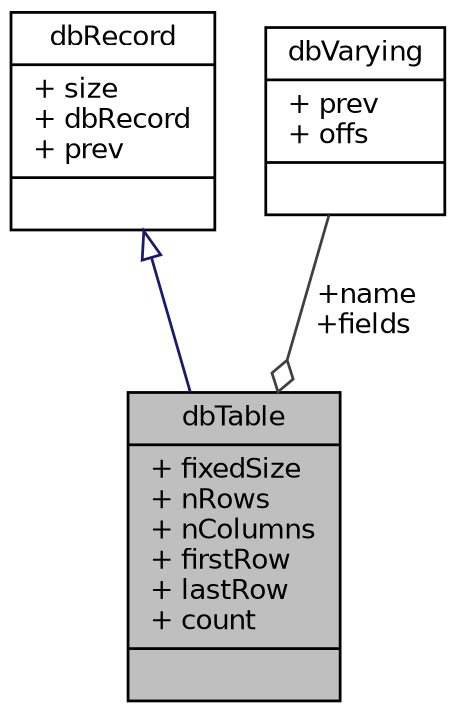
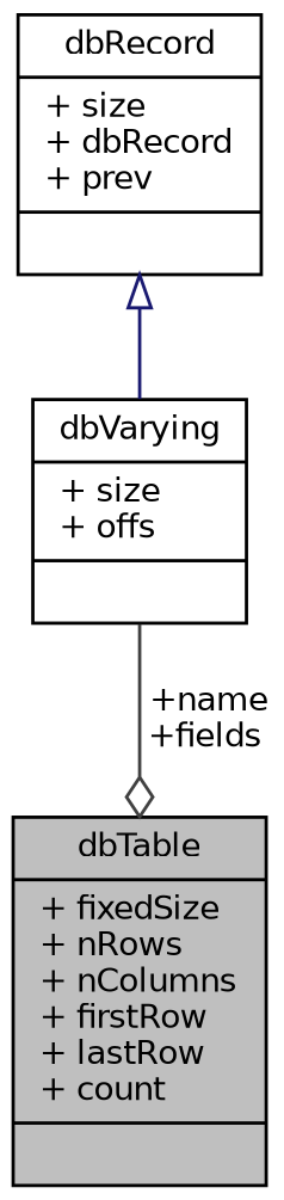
  digraph {
    node [color=black fillcolor=white fontname=Helvetica fontsize=10 shape=record style=filled]
    edge [fontname=Helvetica fontsize=10 labelfontname=Helvetica labelfontsize=10 style=solid]
    n1 [fillcolor=grey75 fontcolor=black height=0.2 label="{dbTable\n|+ fixedSize\l+ nRows\l+ nColumns\l+ firstRow\l+ lastRow\l+ count\l|}" width=0.4]
    n2 [height=0.2 label="{dbRecord\n|+ size\l+ dbRecord\l+ prev\l|}" width=0.4]
-   n3 [height=0.2 label="{dbVarying\n|+ prev\l+ offs\l|}" width=0.4]
-   n2 -> n1 [arrowtail=onormal color=midnightblue dir=back]
+   n3 [height=0.2 label="{dbVarying\n|+ size\l+ offs\l|}" width=0.4]
+   n2 -> n3 [arrowtail=onormal color=midnightblue dir=back]
    n3 -> n1 [arrowhead=odiamond color=grey25 label=" +name\n+fields"]
  }
